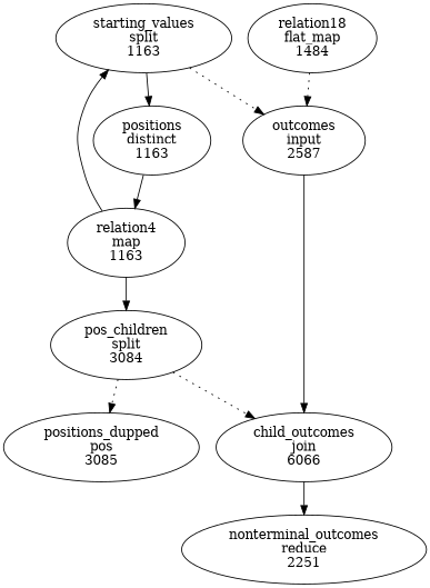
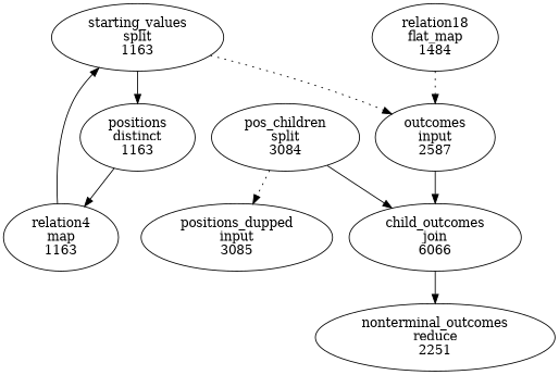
  digraph {
-   n1 [label=< positions_dupped <br/> pos <br/> 3085 >]
+   n1 [label=< positions_dupped <br/> input <br/> 3085 >]
    n2 [label=< positions <br/> distinct <br/> 1163 >]
    n3 [label=< relation4 <br/> map <br/> 1163 >]
    n4 [label=< pos_children <br/> split <br/> 3084 >]
    n5 [label=< starting_values <br/> split <br/> 1163 >]
    n6 [label=< child_outcomes <br/> join <br/> 6066 >]
    n7 [label=< outcomes <br/> input <br/> 2587 >]
    n8 [label=< nonterminal_outcomes <br/> reduce <br/> 2251 >]
    n9 [label=< relation18 <br/> flat_map <br/> 1484 >]
    n2 -> n3
-   n3 -> n4
    n3 -> n5
    n4 -> n1 [style=dotted]
-   n4 -> n6 [style=dotted]
+   n4 -> n6
    n5 -> n2
    n5 -> n7 [style=dotted]
    n6 -> n8
    n7 -> n6
    n9 -> n7 [style=dotted]
  }
